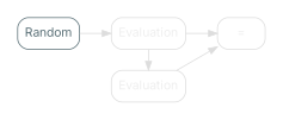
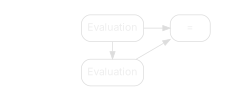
  digraph {
    rankdir=LR
    node [color="#dddddd" fillcolor="#ffffff" fontcolor="#eeeeee" fontname="Inter,Arial" shape=rectangle style="rounded,filled"]
    edge [color="#dddddd" fontcolor="#000000" fontname="Inter,Arial" fontsize=11]
-   n1 [color="#586E75" fontcolor="#586E75" label=Random]
    Evaluation
    n3 [label="="]
    Invis [color="#586E75" fontcolor="#586E75" style=invis]
    n5 [label=Evaluation]
    subgraph cluster_1 {
      color=transparent
-     n1
      Evaluation
      n3
    }
    subgraph cluster_2 {
      color=transparent
      Invis
      n5
    }
-   n1 -> Evaluation
-   n1 -> Invis [color="#586E75" constraint=false style=invis]
    Evaluation -> n3
    Evaluation -> n5 [constraint=false]
    Invis -> n5 [color="#586E75" style=invis]
    n5 -> n3
  }
